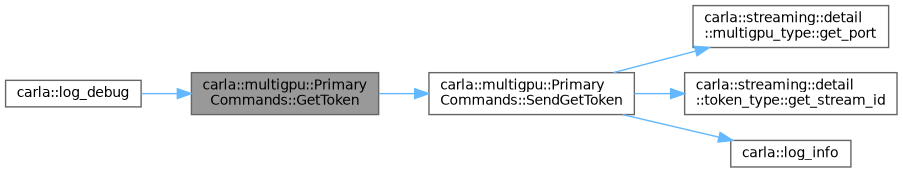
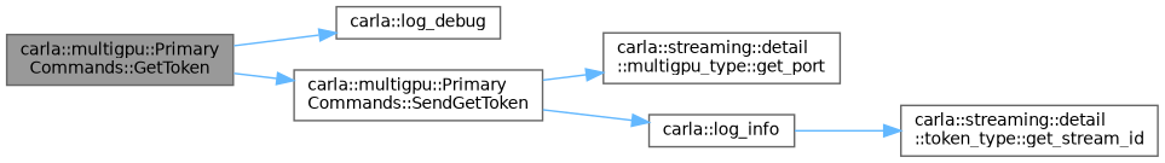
  digraph {
    rankdir=LR
    node [color=grey40 fillcolor=white fontname=Helvetica fontsize=10 shape=box style=filled]
    edge [color=steelblue1 fontname=Helvetica fontsize=10 labelfontname=Helvetica labelfontsize=10 style=solid]
    n1 [color=gray40 fillcolor=grey60 fontcolor=black height=0.2 label="carla::multigpu::Primary\lCommands::GetToken" width=0.4]
    n2 [height=0.2 label="carla::log_debug" width=0.4]
    n3 [height=0.2 label="carla::multigpu::Primary\lCommands::SendGetToken" width=0.4]
    n4 [height=0.2 label="carla::streaming::detail\l::multigpu_type::get_port" width=0.4]
    n5 [height=0.2 label="carla::streaming::detail\l::token_type::get_stream_id" width=0.4]
    n6 [height=0.2 label="carla::log_info" width=0.4]
-   n2 -> n1
+   n1 -> n2
    n1 -> n3
    n3 -> n4
-   n3 -> n5
+   n6 -> n5
    n3 -> n6
  }
